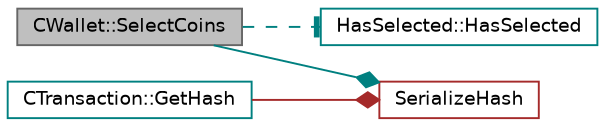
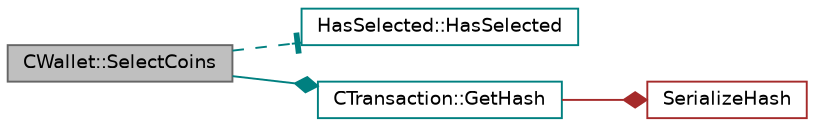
  digraph {
    rankdir=LR
    node [color=teal fillcolor=white fontname=Helvetica fontsize=10 shape=record style=filled]
    edge [arrowhead=diamond color=teal fontname=Helvetica fontsize=10 labelfontname=Helvetica labelfontsize=10 style=solid]
    n1 [color=gray40 fillcolor=grey75 fontcolor=black height=0.2 label="CWallet::SelectCoins" width=0.4]
    n2 [height=0.2 label="HasSelected::HasSelected" width=0.4]
    n3 [height=0.2 label="CTransaction::GetHash" width=0.4]
    n4 [color=brown height=0.2 label=SerializeHash width=0.4]
    n1 -> n2 [arrowhead=tee style=dashed]
-   n1 -> n4
+   n1 -> n3
    n3 -> n4 [color=brown]
  }
